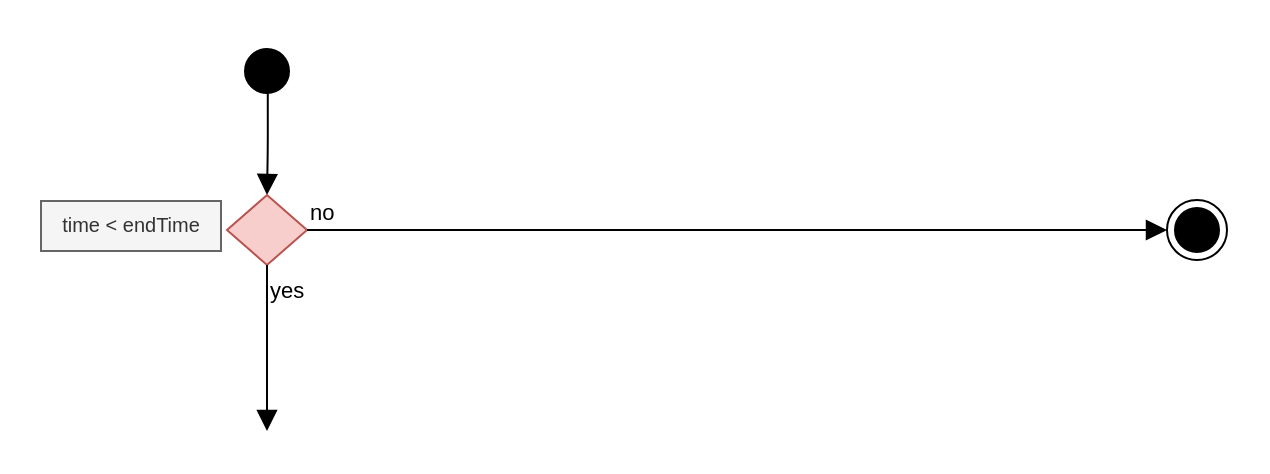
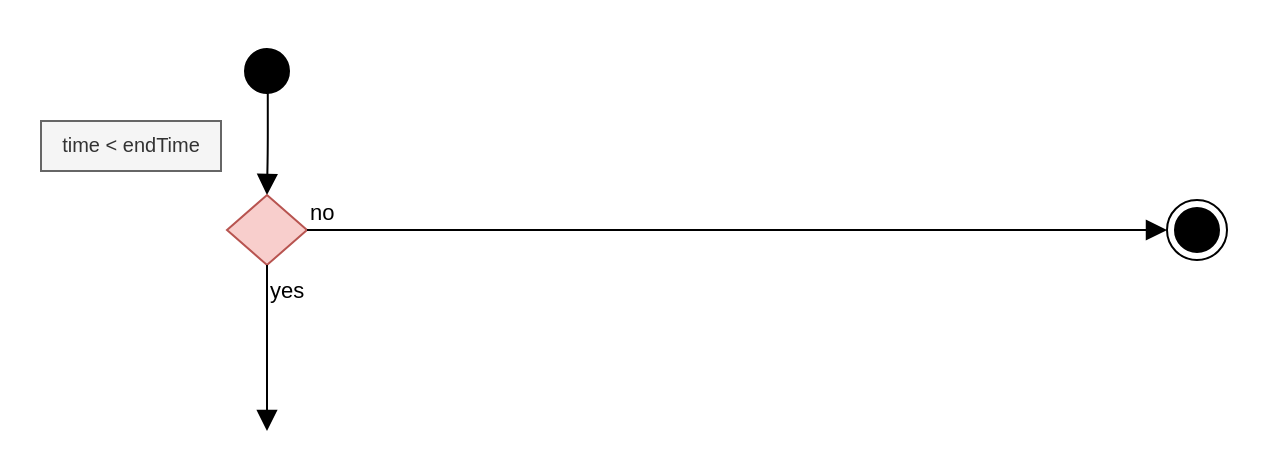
  <mxCell id="0" />
  <mxCell id="1" parent="0" />
  <mxCell id="2" value="" style="ellipse;html=1;shape=startState;fillColor=#000000;strokeColor=#000000;" vertex="1" parent="1"><mxGeometry x="118" y="20" width="30" height="30" as="geometry" /></mxCell>
  <mxCell id="3" value="" style="edgeStyle=orthogonalEdgeStyle;html=1;verticalAlign=bottom;endArrow=block;endSize=8;strokeColor=#000000;endFill=1;entryX=0.5;entryY=0;entryDx=0;entryDy=0;exitX=0.513;exitY=0.857;exitDx=0;exitDy=0;exitPerimeter=0;" edge="1" source="2" parent="1" target="4"><mxGeometry relative="1" as="geometry"><mxPoint x="132" y="85" as="targetPoint" /></mxGeometry></mxCell>
  <mxCell id="4" value="" style="rhombus;whiteSpace=wrap;html=1;fillColor=#f8cecc;strokeColor=#b85450;fontSize=10;" vertex="1" parent="1"><mxGeometry x="113" y="97" width="40" height="35" as="geometry" /></mxCell>
  <mxCell id="5" value="no" style="html=1;align=left;verticalAlign=bottom;endArrow=block;endSize=8;strokeColor=#000000;endFill=1;edgeStyle=elbowEdgeStyle;entryX=0;entryY=0.5;entryDx=0;entryDy=0;" edge="1" source="4" parent="1" target="8"><mxGeometry x="-1" relative="1" as="geometry"><mxPoint x="253" y="155" as="targetPoint" /></mxGeometry></mxCell>
  <mxCell id="6" value="yes" style="edgeStyle=orthogonalEdgeStyle;html=1;align=left;verticalAlign=top;endArrow=block;endSize=8;strokeColor=#000000;endFill=1;" edge="1" source="4" parent="1"><mxGeometry x="-1" relative="1" as="geometry"><mxPoint x="133" y="215" as="targetPoint" /></mxGeometry></mxCell>
- <mxCell id="7" value="&lt;div align=&quot;center&quot;&gt;time &amp;lt; endTime&lt;/div&gt;" style="text;html=1;fontSize=10;align=center;fillColor=#f5f5f5;strokeColor=#666666;fontColor=#333333;" vertex="1" parent="1"><mxGeometry x="20" y="100" width="90" height="25" as="geometry" /></mxCell>
+ <mxCell id="7" value="&lt;div align=&quot;center&quot;&gt;time &amp;lt; endTime&lt;/div&gt;" style="text;html=1;fontSize=10;align=center;fillColor=#f5f5f5;strokeColor=#666666;fontColor=#333333;" vertex="1" parent="1"><mxGeometry x="20" y="60" width="90" height="25" as="geometry" /></mxCell>
  <mxCell id="8" value="" style="ellipse;html=1;shape=endState;fillColor=#000000;strokeColor=#000000;fontSize=10;" vertex="1" parent="1"><mxGeometry x="583" y="99.5" width="30" height="30" as="geometry" /></mxCell>
